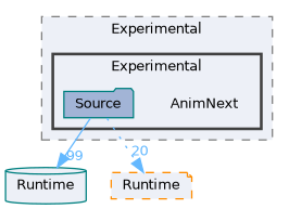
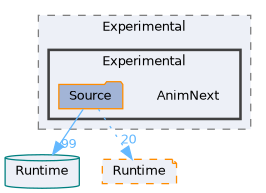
  digraph {
    compound=true
    node [fontname=Helvetica fontsize=10 color=teal fillcolor="#edf0f7" style=filled]
    edge [color=steelblue1 fontcolor=steelblue1 fontname=Helvetica fontsize=10 labeldistance=1.5 labelfontname=Helvetica labelfontsize=10]
    n1 [height=0.2 label=AnimNext shape=plaintext width=0.4 fillcolor="" style=""]
-   n2 [fillcolor="#a2b4d6" height=0.2 label=Source shape=folder width=0.4]
+   n2 [color=darkorange fillcolor="#a2b4d6" height=0.2 label=Source shape=folder width=0.4]
    n3 [height=0.2 label=Runtime shape=cylinder width=0.4]
    n4 [color=darkorange height=0.2 label=Runtime shape=note style="filled,dashed" width=0.4]
    subgraph cluster_1 {
      bgcolor="#edf0f7"
      fontname=Helvetica
      fontsize=10
      label=Experimental
      pencolor=grey50
      style="filled,dashed"
      subgraph cluster_2 {
        bgcolor="#edf0f7"
        fontname=Helvetica
        fontsize=10
        pencolor=grey25
        style="filled,bold"
        n1
        n2
      }
    }
    n2 -> n3 [headlabel=99 style=solid]
    n2 -> n4 [headlabel=20 style=dotted]
  }
